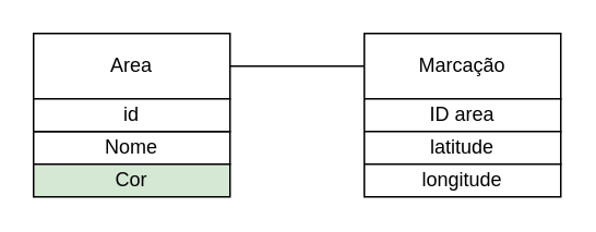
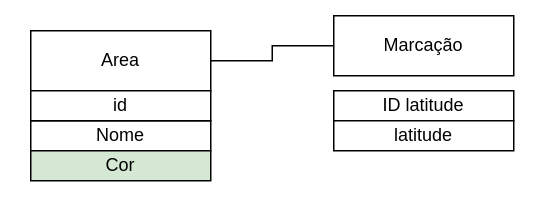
  <mxCell id="0" />
  <mxCell id="1" parent="0" />
  <mxCell id="2" style="edgeStyle=orthogonalEdgeStyle;rounded=0;orthogonalLoop=1;jettySize=auto;html=1;entryX=0;entryY=0.5;entryDx=0;entryDy=0;endArrow=none;" parent="1" source="3" edge="1" target="6"><mxGeometry relative="1" as="geometry"><mxPoint x="210" y="30" as="targetPoint" /></mxGeometry></mxCell>
  <mxCell id="3" value="Area" style="rounded=0;whiteSpace=wrap;html=1;fillColor=default;strokeColor=default;" parent="1" vertex="1"><mxGeometry x="20" y="20" width="120" height="40" as="geometry" /></mxCell>
  <mxCell id="4" value="Nome" style="rounded=0;whiteSpace=wrap;html=1;" parent="1" vertex="1"><mxGeometry x="20" y="80" width="120" height="20" as="geometry" /></mxCell>
  <mxCell id="5" value="Cor" style="rounded=0;whiteSpace=wrap;html=1;fillColor=#d5e8d4;" parent="1" vertex="1"><mxGeometry x="20" y="100" width="120" height="20" as="geometry" /></mxCell>
- <mxCell id="6" value="Marcação" style="rounded=0;whiteSpace=wrap;html=1;" parent="1" vertex="1"><mxGeometry x="222" y="20" width="120" height="40" as="geometry" /></mxCell>
+ <mxCell id="6" value="Marcação" style="rounded=0;whiteSpace=wrap;html=1;" parent="1" vertex="1"><mxGeometry x="222" y="10" width="120" height="40" as="geometry" /></mxCell>
  <mxCell id="7" value="id" style="rounded=0;whiteSpace=wrap;html=1;" parent="1" vertex="1"><mxGeometry x="20" y="60" width="120" height="20" as="geometry" /></mxCell>
- <mxCell id="8" value="ID area" style="rounded=0;whiteSpace=wrap;html=1;" vertex="1" parent="1"><mxGeometry x="222" y="60" width="120" height="20" as="geometry" /></mxCell>
+ <mxCell id="8" value="ID latitude" style="rounded=0;whiteSpace=wrap;html=1;" vertex="1" parent="1"><mxGeometry x="222" y="60" width="120" height="20" as="geometry" /></mxCell>
  <mxCell id="9" value="latitude" style="rounded=0;whiteSpace=wrap;html=1;" vertex="1" parent="1"><mxGeometry x="222" y="80" width="120" height="20" as="geometry" /></mxCell>
- <mxCell id="10" value="longitude" style="rounded=0;whiteSpace=wrap;html=1;" vertex="1" parent="1"><mxGeometry x="222" y="100" width="120" height="20" as="geometry" /></mxCell>
